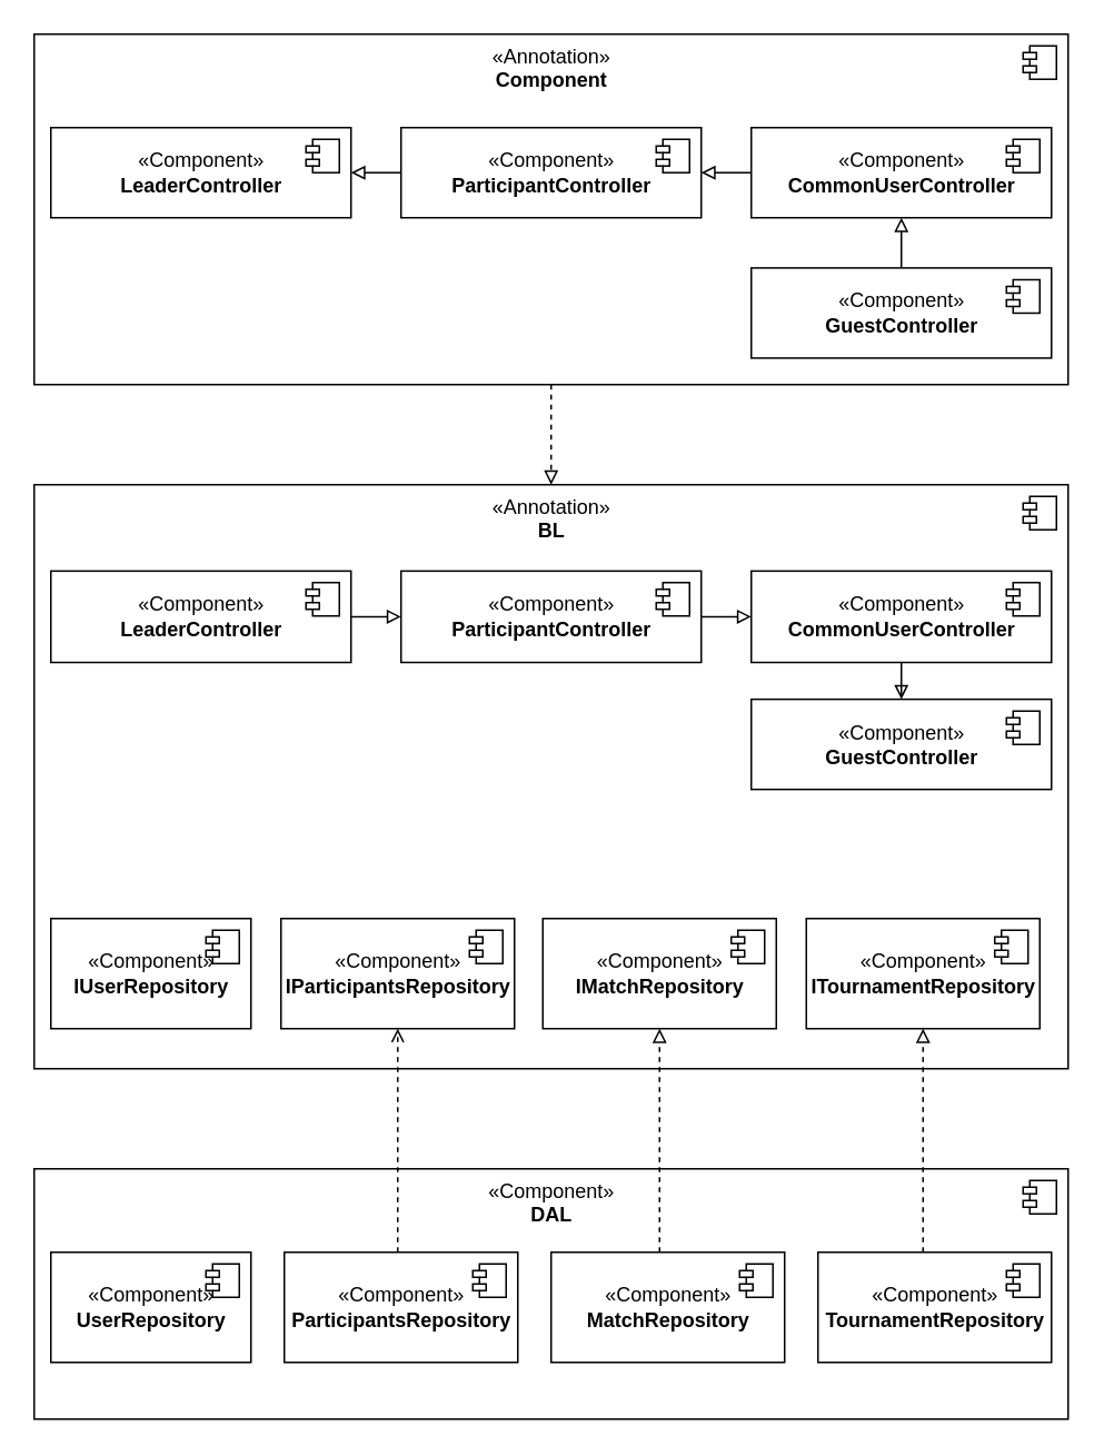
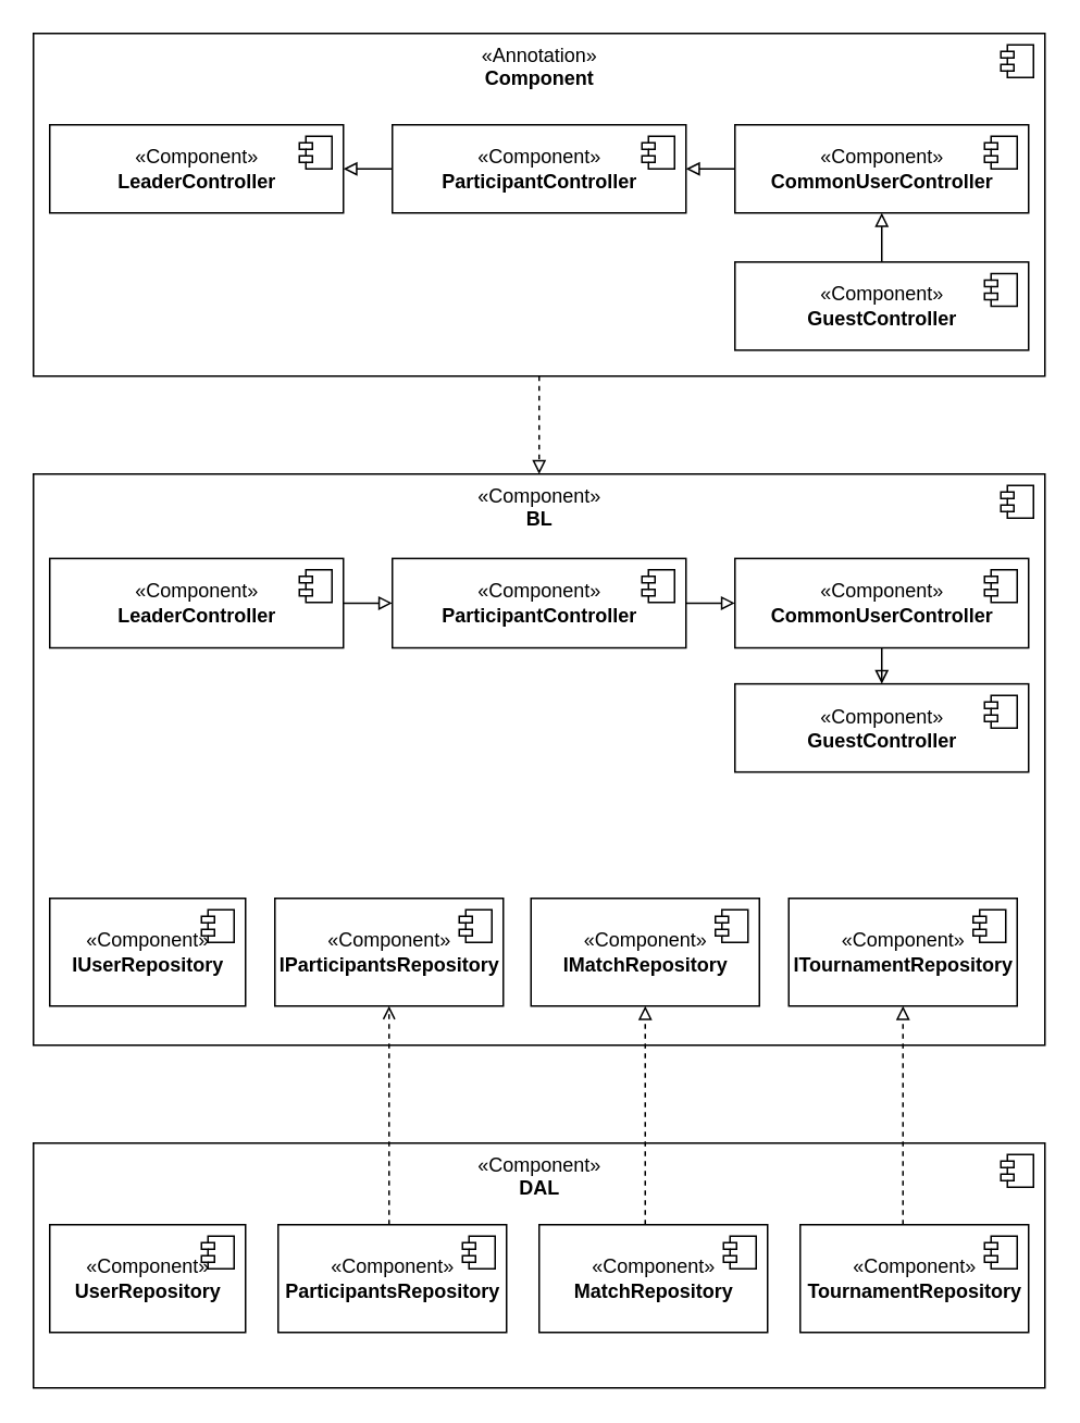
  <mxCell id="0" />
  <mxCell id="1" parent="0" />
- <mxCell id="2" value="«Annotation»&lt;br&gt;&lt;b&gt;BL&lt;/b&gt;" style="html=1;horizontal=1;verticalAlign=top;" vertex="1" parent="1"><mxGeometry x="20" y="290" width="620" height="350" as="geometry" /></mxCell>
+ <mxCell id="2" value="«Component»&lt;br&gt;&lt;b&gt;BL&lt;/b&gt;" style="html=1;horizontal=1;verticalAlign=top;" vertex="1" parent="1"><mxGeometry x="20" y="290" width="620" height="350" as="geometry" /></mxCell>
  <mxCell id="3" value="" style="shape=component;jettyWidth=8;jettyHeight=4;" vertex="1" parent="2"><mxGeometry x="1" width="20" height="20" relative="1" as="geometry"><mxPoint x="-27" y="7" as="offset" /></mxGeometry></mxCell>
  <mxCell id="4" value="«Component»&lt;br&gt;&lt;b&gt;GuestController&lt;/b&gt;" style="html=1;" vertex="1" parent="2"><mxGeometry x="430" y="128.587" width="180" height="54.022" as="geometry" /></mxCell>
  <mxCell id="5" value="" style="shape=component;jettyWidth=8;jettyHeight=4;" vertex="1" parent="4"><mxGeometry x="1" width="20" height="20" relative="1" as="geometry"><mxPoint x="-27" y="7" as="offset" /></mxGeometry></mxCell>
  <mxCell id="6" style="edgeStyle=orthogonalEdgeStyle;rounded=0;orthogonalLoop=1;jettySize=auto;html=1;entryX=0.5;entryY=0;entryDx=0;entryDy=0;endArrow=block;endFill=0;" edge="1" parent="2" source="7" target="4"><mxGeometry relative="1" as="geometry" /></mxCell>
  <mxCell id="7" value="«Component»&lt;br&gt;&lt;b&gt;CommonUserController&lt;/b&gt;" style="html=1;" vertex="1" parent="2"><mxGeometry x="430" y="51.739" width="180" height="54.783" as="geometry" /></mxCell>
  <mxCell id="8" value="" style="shape=component;jettyWidth=8;jettyHeight=4;" vertex="1" parent="7"><mxGeometry x="1" width="20" height="20" relative="1" as="geometry"><mxPoint x="-27" y="7" as="offset" /></mxGeometry></mxCell>
  <mxCell id="9" style="edgeStyle=orthogonalEdgeStyle;rounded=0;orthogonalLoop=1;jettySize=auto;html=1;entryX=0;entryY=0.5;entryDx=0;entryDy=0;endArrow=block;endFill=0;" edge="1" parent="2" source="10" target="7"><mxGeometry relative="1" as="geometry" /></mxCell>
  <mxCell id="10" value="«Component»&lt;br&gt;&lt;b&gt;ParticipantController&lt;/b&gt;" style="html=1;" vertex="1" parent="2"><mxGeometry x="220" y="51.739" width="180" height="54.783" as="geometry" /></mxCell>
  <mxCell id="11" value="" style="shape=component;jettyWidth=8;jettyHeight=4;" vertex="1" parent="10"><mxGeometry x="1" width="20" height="20" relative="1" as="geometry"><mxPoint x="-27" y="7" as="offset" /></mxGeometry></mxCell>
  <mxCell id="12" style="edgeStyle=orthogonalEdgeStyle;rounded=0;orthogonalLoop=1;jettySize=auto;html=1;entryX=0;entryY=0.5;entryDx=0;entryDy=0;endArrow=block;endFill=0;" edge="1" parent="2" source="13" target="10"><mxGeometry relative="1" as="geometry" /></mxCell>
  <mxCell id="13" value="«Component»&lt;br&gt;&lt;b&gt;LeaderController&lt;/b&gt;" style="html=1;" vertex="1" parent="2"><mxGeometry x="10" y="51.739" width="180" height="54.783" as="geometry" /></mxCell>
  <mxCell id="14" value="" style="shape=component;jettyWidth=8;jettyHeight=4;" vertex="1" parent="13"><mxGeometry x="1" width="20" height="20" relative="1" as="geometry"><mxPoint x="-27" y="7" as="offset" /></mxGeometry></mxCell>
  <mxCell id="15" value="«Component»&lt;br&gt;&lt;b&gt;IUserRepository&lt;/b&gt;" style="html=1;" vertex="1" parent="2"><mxGeometry x="10" y="260" width="120" height="66" as="geometry" /></mxCell>
  <mxCell id="16" value="" style="shape=component;jettyWidth=8;jettyHeight=4;" vertex="1" parent="15"><mxGeometry x="1" width="20" height="20" relative="1" as="geometry"><mxPoint x="-27" y="7" as="offset" /></mxGeometry></mxCell>
  <mxCell id="17" value="«Component»&lt;br&gt;&lt;b&gt;IParticipantsRepository&lt;/b&gt;" style="html=1;" vertex="1" parent="2"><mxGeometry x="148" y="260" width="140" height="66" as="geometry" /></mxCell>
  <mxCell id="18" value="" style="shape=component;jettyWidth=8;jettyHeight=4;" vertex="1" parent="17"><mxGeometry x="1" width="20" height="20" relative="1" as="geometry"><mxPoint x="-27" y="7" as="offset" /></mxGeometry></mxCell>
  <mxCell id="19" value="«Component»&lt;br&gt;&lt;b&gt;IMatchRepository&lt;/b&gt;" style="html=1;" vertex="1" parent="2"><mxGeometry x="305" y="260" width="140" height="66" as="geometry" /></mxCell>
  <mxCell id="20" value="" style="shape=component;jettyWidth=8;jettyHeight=4;" vertex="1" parent="19"><mxGeometry x="1" width="20" height="20" relative="1" as="geometry"><mxPoint x="-27" y="7" as="offset" /></mxGeometry></mxCell>
  <mxCell id="21" value="«Component»&lt;br&gt;&lt;b&gt;ITournamentRepository&lt;/b&gt;" style="html=1;" vertex="1" parent="2"><mxGeometry x="463" y="260" width="140" height="66" as="geometry" /></mxCell>
  <mxCell id="22" value="" style="shape=component;jettyWidth=8;jettyHeight=4;" vertex="1" parent="21"><mxGeometry x="1" width="20" height="20" relative="1" as="geometry"><mxPoint x="-27" y="7" as="offset" /></mxGeometry></mxCell>
  <mxCell id="23" value="«Component»&lt;br&gt;&lt;b&gt;DAL&lt;/b&gt;" style="html=1;verticalAlign=top;" vertex="1" parent="1"><mxGeometry x="20" y="700" width="620" height="150" as="geometry" /></mxCell>
  <mxCell id="24" value="" style="shape=component;jettyWidth=8;jettyHeight=4;" vertex="1" parent="23"><mxGeometry x="1" width="20" height="20" relative="1" as="geometry"><mxPoint x="-27" y="7" as="offset" /></mxGeometry></mxCell>
  <mxCell id="25" value="«Component»&lt;br&gt;&lt;b&gt;UserRepository&lt;/b&gt;" style="html=1;" vertex="1" parent="23"><mxGeometry x="10" y="50" width="120" height="66" as="geometry" /></mxCell>
  <mxCell id="26" value="" style="shape=component;jettyWidth=8;jettyHeight=4;" vertex="1" parent="25"><mxGeometry x="1" width="20" height="20" relative="1" as="geometry"><mxPoint x="-27" y="7" as="offset" /></mxGeometry></mxCell>
  <mxCell id="27" value="«Component»&lt;br&gt;&lt;b&gt;ParticipantsRepository&lt;/b&gt;" style="html=1;" vertex="1" parent="23"><mxGeometry x="150" y="50" width="140" height="66" as="geometry" /></mxCell>
  <mxCell id="28" value="" style="shape=component;jettyWidth=8;jettyHeight=4;" vertex="1" parent="27"><mxGeometry x="1" width="20" height="20" relative="1" as="geometry"><mxPoint x="-27" y="7" as="offset" /></mxGeometry></mxCell>
  <mxCell id="29" value="«Component»&lt;br&gt;&lt;b&gt;MatchRepository&lt;/b&gt;" style="html=1;" vertex="1" parent="23"><mxGeometry x="310" y="50" width="140" height="66" as="geometry" /></mxCell>
  <mxCell id="30" value="" style="shape=component;jettyWidth=8;jettyHeight=4;" vertex="1" parent="29"><mxGeometry x="1" width="20" height="20" relative="1" as="geometry"><mxPoint x="-27" y="7" as="offset" /></mxGeometry></mxCell>
  <mxCell id="31" value="«Component»&lt;br&gt;&lt;b&gt;TournamentRepository&lt;/b&gt;" style="html=1;" vertex="1" parent="23"><mxGeometry x="470" y="50" width="140" height="66" as="geometry" /></mxCell>
  <mxCell id="32" value="" style="shape=component;jettyWidth=8;jettyHeight=4;" vertex="1" parent="31"><mxGeometry x="1" width="20" height="20" relative="1" as="geometry"><mxPoint x="-27" y="7" as="offset" /></mxGeometry></mxCell>
  <mxCell id="33" style="edgeStyle=orthogonalEdgeStyle;rounded=0;orthogonalLoop=1;jettySize=auto;html=1;entryX=0.5;entryY=1;entryDx=0;entryDy=0;endArrow=block;endFill=0;dashed=1;" edge="1" parent="1" source="29" target="19"><mxGeometry relative="1" as="geometry"><Array as="points"><mxPoint x="395" y="730" /><mxPoint x="395" y="730" /></Array></mxGeometry></mxCell>
  <mxCell id="34" style="edgeStyle=orthogonalEdgeStyle;rounded=0;orthogonalLoop=1;jettySize=auto;html=1;endArrow=block;endFill=0;dashed=1;" edge="1" parent="1" source="31" target="21"><mxGeometry relative="1" as="geometry"><Array as="points"><mxPoint x="553" y="720" /><mxPoint x="553" y="720" /></Array></mxGeometry></mxCell>
  <mxCell id="35" style="edgeStyle=orthogonalEdgeStyle;rounded=0;orthogonalLoop=1;jettySize=auto;html=1;entryX=0.5;entryY=1;entryDx=0;entryDy=0;dashed=1;endArrow=open;endFill=0;" edge="1" parent="1" source="27" target="17"><mxGeometry relative="1" as="geometry"><Array as="points"><mxPoint x="238" y="720" /><mxPoint x="238" y="720" /></Array></mxGeometry></mxCell>
  <mxCell id="36" style="edgeStyle=orthogonalEdgeStyle;rounded=0;orthogonalLoop=1;jettySize=auto;html=1;entryX=0.5;entryY=0;entryDx=0;entryDy=0;dashed=1;endArrow=block;endFill=0;" edge="1" parent="1" source="37" target="2"><mxGeometry relative="1" as="geometry" /></mxCell>
  <mxCell id="37" value="&amp;laquo;Annotation&amp;raquo;&lt;br/&gt;&lt;b&gt;Component&lt;/b&gt;" style="html=1;verticalAlign=top;" vertex="1" parent="1"><mxGeometry x="20" y="20" width="620" height="210" as="geometry" /></mxCell>
  <mxCell id="38" value="" style="shape=component;jettyWidth=8;jettyHeight=4;" vertex="1" parent="37"><mxGeometry x="1" width="20" height="20" relative="1" as="geometry"><mxPoint x="-27" y="7" as="offset" /></mxGeometry></mxCell>
  <mxCell id="39" value="«Component»&lt;br&gt;&lt;b&gt;LeaderController&lt;/b&gt;" style="html=1;" vertex="1" parent="37"><mxGeometry x="10" y="56" width="180" height="54" as="geometry" /></mxCell>
  <mxCell id="40" value="" style="shape=component;jettyWidth=8;jettyHeight=4;" vertex="1" parent="39"><mxGeometry x="1" width="20" height="20" relative="1" as="geometry"><mxPoint x="-27" y="7" as="offset" /></mxGeometry></mxCell>
  <mxCell id="41" style="edgeStyle=orthogonalEdgeStyle;rounded=0;orthogonalLoop=1;jettySize=auto;html=1;entryX=1;entryY=0.5;entryDx=0;entryDy=0;endArrow=block;endFill=0;" edge="1" parent="37" source="42" target="39"><mxGeometry relative="1" as="geometry" /></mxCell>
  <mxCell id="42" value="«Component»&lt;br&gt;&lt;b&gt;ParticipantController&lt;/b&gt;" style="html=1;" vertex="1" parent="37"><mxGeometry x="220" y="56" width="180" height="54" as="geometry" /></mxCell>
  <mxCell id="43" value="" style="shape=component;jettyWidth=8;jettyHeight=4;" vertex="1" parent="42"><mxGeometry x="1" width="20" height="20" relative="1" as="geometry"><mxPoint x="-27" y="7" as="offset" /></mxGeometry></mxCell>
  <mxCell id="44" style="edgeStyle=orthogonalEdgeStyle;rounded=0;orthogonalLoop=1;jettySize=auto;html=1;entryX=1;entryY=0.5;entryDx=0;entryDy=0;endArrow=block;endFill=0;" edge="1" parent="37" source="45" target="42"><mxGeometry relative="1" as="geometry" /></mxCell>
  <mxCell id="45" value="«Component»&lt;br&gt;&lt;b&gt;CommonUserController&lt;/b&gt;" style="html=1;" vertex="1" parent="37"><mxGeometry x="430" y="56" width="180" height="54" as="geometry" /></mxCell>
  <mxCell id="46" value="" style="shape=component;jettyWidth=8;jettyHeight=4;" vertex="1" parent="45"><mxGeometry x="1" width="20" height="20" relative="1" as="geometry"><mxPoint x="-27" y="7" as="offset" /></mxGeometry></mxCell>
  <mxCell id="47" style="edgeStyle=orthogonalEdgeStyle;rounded=0;orthogonalLoop=1;jettySize=auto;html=1;entryX=0.5;entryY=1;entryDx=0;entryDy=0;endArrow=block;endFill=0;" edge="1" parent="37" source="48" target="45"><mxGeometry relative="1" as="geometry" /></mxCell>
  <mxCell id="48" value="«Component»&lt;br&gt;&lt;b&gt;GuestController&lt;/b&gt;" style="html=1;" vertex="1" parent="37"><mxGeometry x="430" y="140.087" width="180" height="54.022" as="geometry" /></mxCell>
  <mxCell id="49" value="" style="shape=component;jettyWidth=8;jettyHeight=4;" vertex="1" parent="48"><mxGeometry x="1" width="20" height="20" relative="1" as="geometry"><mxPoint x="-27" y="7" as="offset" /></mxGeometry></mxCell>
